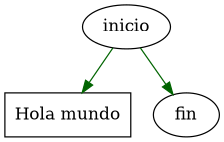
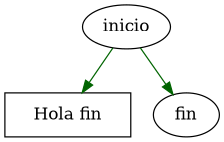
  digraph {
    node [shape=ellipse]
    edge [color=darkgreen]
    n1 [label=inicio]
-   n2 [label="Hola mundo" shape=box]
+   n2 [label="Hola fin" shape=box]
    n3 [label=fin]
    n1 -> n2
    n1 -> n3
  }
